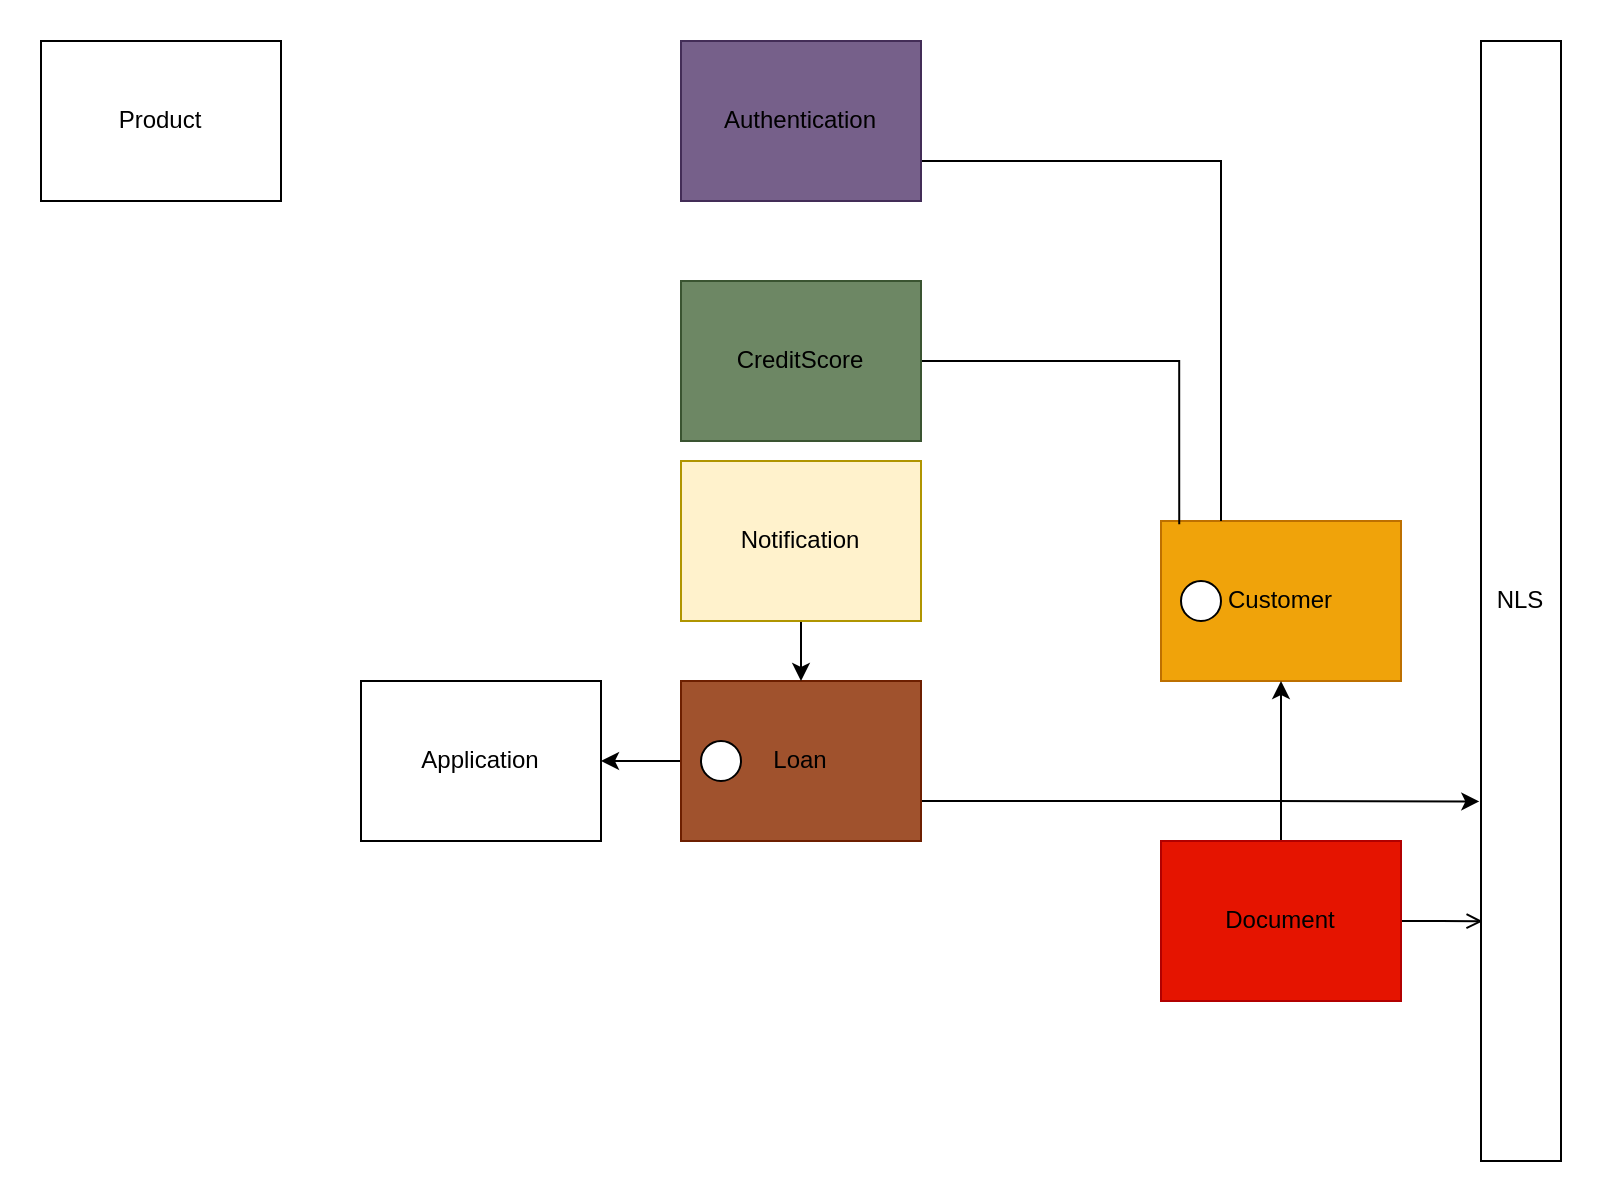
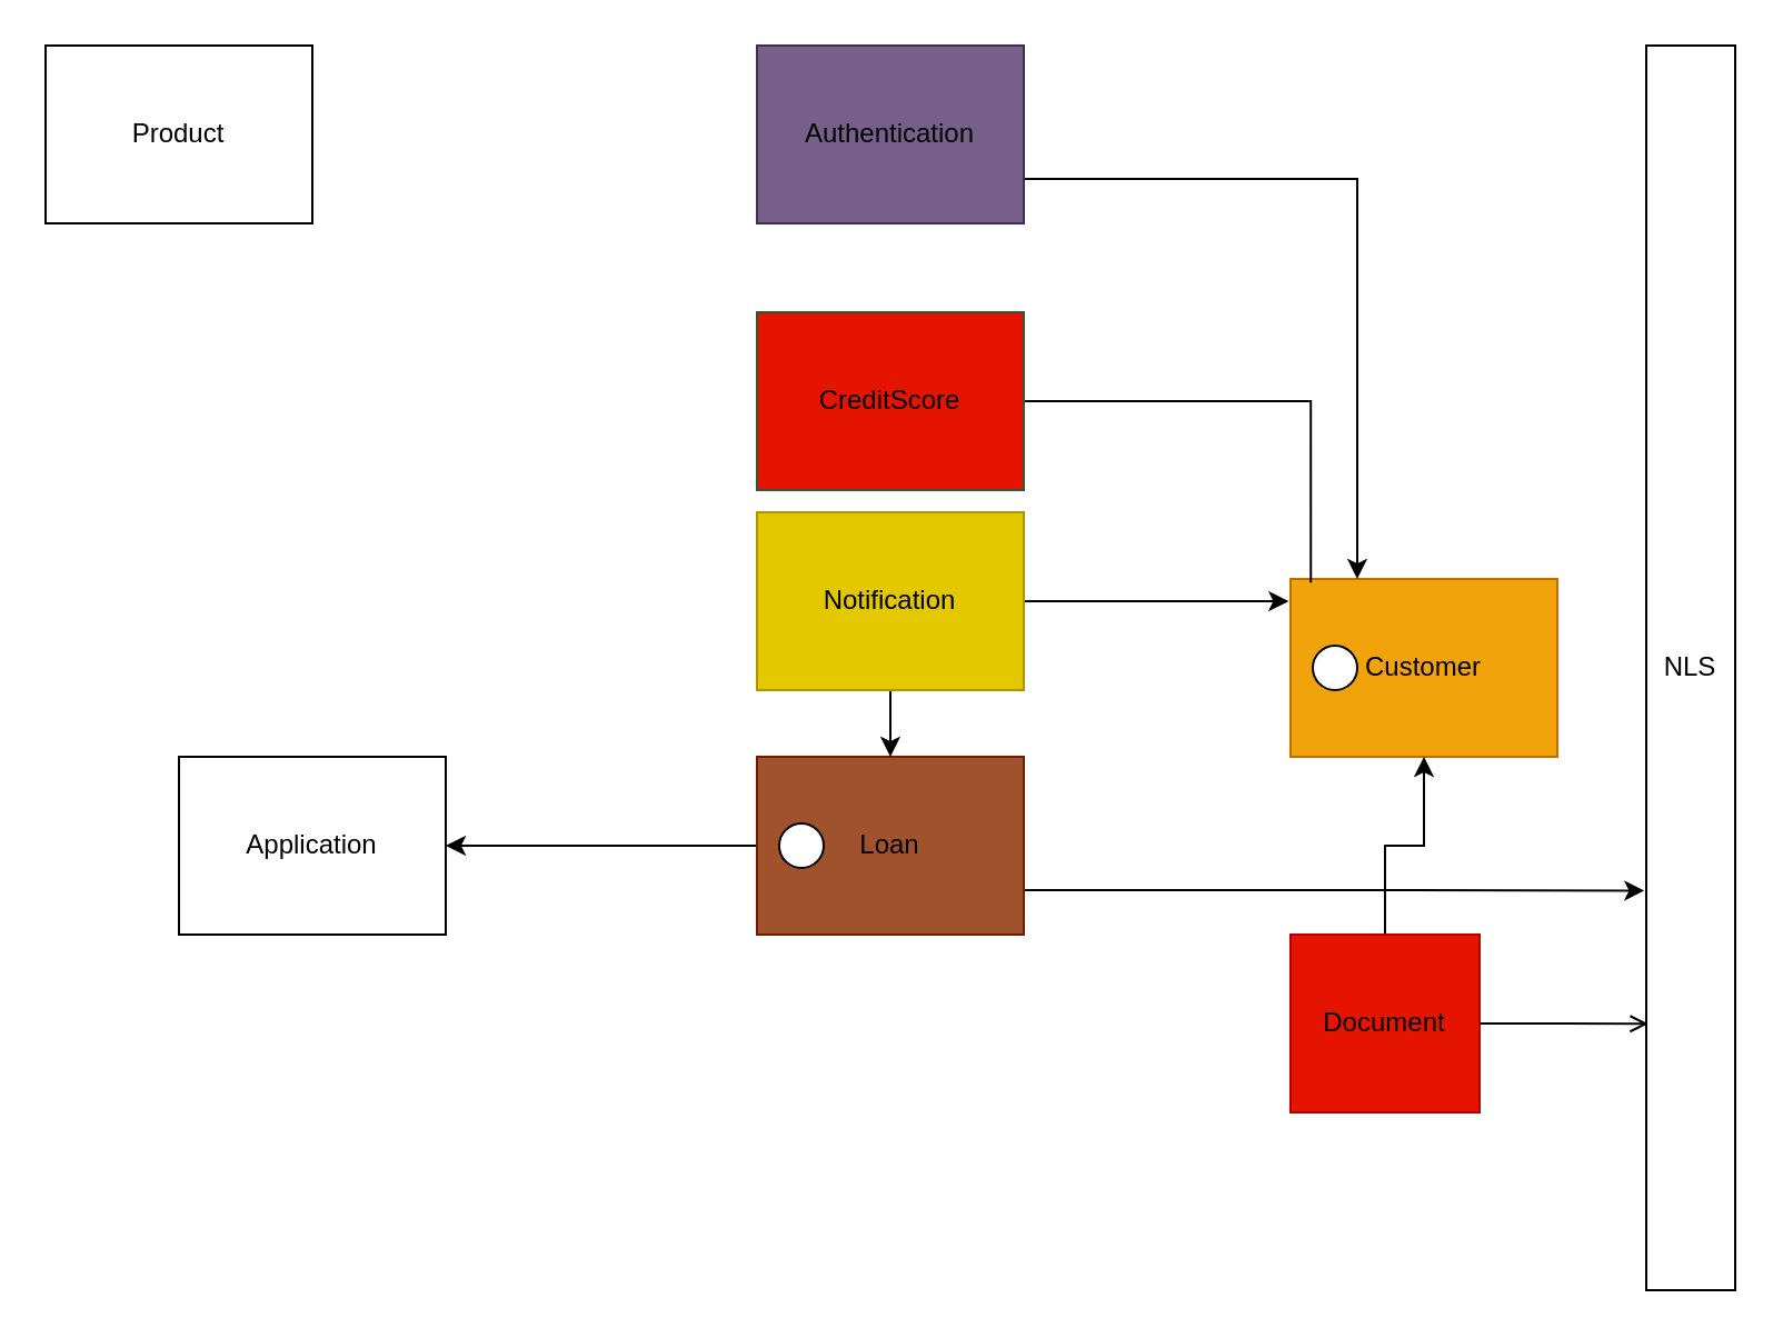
  <mxCell id="0" />
  <mxCell id="1" parent="0" />
  <mxCell id="2" value="&lt;font color=&quot;#000000&quot;&gt;Customer&lt;/font&gt;" style="rounded=0;whiteSpace=wrap;html=1;fillColor=#f0a30a;strokeColor=#BD7000;fontColor=#ffffff;" vertex="1" parent="1"><mxGeometry x="580" y="260" width="120" height="80" as="geometry" /></mxCell>
  <mxCell id="3" style="edgeStyle=orthogonalEdgeStyle;rounded=0;orthogonalLoop=1;jettySize=auto;html=1;exitX=1;exitY=0.75;exitDx=0;exitDy=0;entryX=-0.021;entryY=0.679;entryDx=0;entryDy=0;entryPerimeter=0;" edge="1" parent="1" source="5" target="17"><mxGeometry relative="1" as="geometry" /></mxCell>
  <mxCell id="4" value="" style="edgeStyle=orthogonalEdgeStyle;rounded=0;orthogonalLoop=1;jettySize=auto;html=1;" edge="1" parent="1" source="5" target="18"><mxGeometry relative="1" as="geometry" /></mxCell>
  <mxCell id="5" value="&lt;font color=&quot;#000000&quot;&gt;Loan&lt;/font&gt;" style="rounded=0;whiteSpace=wrap;html=1;fillColor=#a0522d;strokeColor=#6D1F00;fontColor=#ffffff;" vertex="1" parent="1"><mxGeometry x="340" y="340" width="120" height="80" as="geometry" /></mxCell>
- <mxCell id="6" style="edgeStyle=orthogonalEdgeStyle;rounded=0;orthogonalLoop=1;jettySize=auto;html=1;exitX=1;exitY=0.75;exitDx=0;exitDy=0;entryX=0.25;entryY=0;entryDx=0;entryDy=0;endArrow=none;" edge="1" parent="1" source="7" target="2"><mxGeometry relative="1" as="geometry" /></mxCell>
+ <mxCell id="6" style="edgeStyle=orthogonalEdgeStyle;rounded=0;orthogonalLoop=1;jettySize=auto;html=1;exitX=1;exitY=0.75;exitDx=0;exitDy=0;entryX=0.25;entryY=0;entryDx=0;entryDy=0;" edge="1" parent="1" source="7" target="2"><mxGeometry relative="1" as="geometry" /></mxCell>
  <mxCell id="7" value="&lt;font color=&quot;#000000&quot;&gt;Authentication&lt;/font&gt;" style="rounded=0;whiteSpace=wrap;html=1;fillColor=#76608a;strokeColor=#432D57;fontColor=#ffffff;" vertex="1" parent="1"><mxGeometry x="340" y="20" width="120" height="80" as="geometry" /></mxCell>
  <mxCell id="8" style="edgeStyle=orthogonalEdgeStyle;rounded=0;orthogonalLoop=1;jettySize=auto;html=1;exitX=1;exitY=0.5;exitDx=0;exitDy=0;entryX=0.076;entryY=0.021;entryDx=0;entryDy=0;entryPerimeter=0;endArrow=none;" edge="1" parent="1" source="9" target="2"><mxGeometry relative="1" as="geometry" /></mxCell>
- <mxCell id="9" value="&lt;font color=&quot;#000000&quot;&gt;CreditScore&lt;/font&gt;" style="rounded=0;whiteSpace=wrap;html=1;fillColor=#6d8764;strokeColor=#3A5431;fontColor=#ffffff;" vertex="1" parent="1"><mxGeometry x="340" y="140" width="120" height="80" as="geometry" /></mxCell>
+ <mxCell id="9" value="&lt;font color=&quot;#000000&quot;&gt;CreditScore&lt;/font&gt;" style="rounded=0;whiteSpace=wrap;html=1;fillColor=#e51400;strokeColor=#3A5431;fontColor=#ffffff;" vertex="1" parent="1"><mxGeometry x="340" y="140" width="120" height="80" as="geometry" /></mxCell>
  <mxCell id="10" value="" style="edgeStyle=orthogonalEdgeStyle;rounded=0;orthogonalLoop=1;jettySize=auto;html=1;" edge="1" parent="1" source="12" target="2"><mxGeometry relative="1" as="geometry" /></mxCell>
  <mxCell id="11" style="edgeStyle=orthogonalEdgeStyle;rounded=0;orthogonalLoop=1;jettySize=auto;html=1;exitX=1;exitY=0.5;exitDx=0;exitDy=0;entryX=0.021;entryY=0.786;entryDx=0;entryDy=0;entryPerimeter=0;endArrow=open;" edge="1" parent="1" source="12" target="17"><mxGeometry relative="1" as="geometry" /></mxCell>
- <mxCell id="12" value="&lt;font color=&quot;#000000&quot;&gt;Document&lt;/font&gt;" style="rounded=0;whiteSpace=wrap;html=1;fillColor=#e51400;strokeColor=#B20000;fontColor=#ffffff;" vertex="1" parent="1"><mxGeometry x="580" y="420" width="120" height="80" as="geometry" /></mxCell>
+ <mxCell id="12" value="&lt;font color=&quot;#000000&quot;&gt;Document&lt;/font&gt;" style="rounded=0;whiteSpace=wrap;html=1;fillColor=#e51400;strokeColor=#B20000;fontColor=#ffffff;" vertex="1" parent="1"><mxGeometry x="580" y="420" width="85" height="80" as="geometry" /></mxCell>
+ <mxCell id="13" style="edgeStyle=orthogonalEdgeStyle;rounded=0;orthogonalLoop=1;jettySize=auto;html=1;exitX=1;exitY=0.5;exitDx=0;exitDy=0;entryX=-0.007;entryY=0.125;entryDx=0;entryDy=0;entryPerimeter=0;" edge="1" parent="1" source="15" target="2"><mxGeometry relative="1" as="geometry" /></mxCell>
  <mxCell id="14" value="" style="edgeStyle=orthogonalEdgeStyle;rounded=0;orthogonalLoop=1;jettySize=auto;html=1;" edge="1" parent="1" source="15" target="5"><mxGeometry relative="1" as="geometry" /></mxCell>
- <mxCell id="15" value="&lt;font color=&quot;#000000&quot;&gt;Notification&lt;/font&gt;" style="rounded=0;whiteSpace=wrap;html=1;fillColor=#fff2cc;strokeColor=#B09500;fontColor=#ffffff;" vertex="1" parent="1"><mxGeometry x="340" y="230" width="120" height="80" as="geometry" /></mxCell>
+ <mxCell id="15" value="&lt;font color=&quot;#000000&quot;&gt;Notification&lt;/font&gt;" style="rounded=0;whiteSpace=wrap;html=1;fillColor=#e3c800;strokeColor=#B09500;fontColor=#ffffff;" vertex="1" parent="1"><mxGeometry x="340" y="230" width="120" height="80" as="geometry" /></mxCell>
  <mxCell id="16" value="&lt;font color=&quot;#000000&quot;&gt;Product&lt;/font&gt;" style="rounded=0;whiteSpace=wrap;html=1;" vertex="1" parent="1"><mxGeometry x="20" y="20" width="120" height="80" as="geometry" /></mxCell>
  <mxCell id="17" value="NLS" style="rounded=0;whiteSpace=wrap;html=1;" vertex="1" parent="1"><mxGeometry x="740" y="20" width="40" height="560" as="geometry" /></mxCell>
- <mxCell id="18" value="&lt;font color=&quot;#000000&quot;&gt;Application&lt;/font&gt;" style="rounded=0;whiteSpace=wrap;html=1;" vertex="1" parent="1"><mxGeometry x="180" y="340" width="120" height="80" as="geometry" /></mxCell>
+ <mxCell id="18" value="&lt;font color=&quot;#000000&quot;&gt;Application&lt;/font&gt;" style="rounded=0;whiteSpace=wrap;html=1;" vertex="1" parent="1"><mxGeometry x="80" y="340" width="120" height="80" as="geometry" /></mxCell>
  <mxCell id="19" value="" style="ellipse;whiteSpace=wrap;html=1;aspect=fixed;" vertex="1" parent="1"><mxGeometry x="350" y="370" width="20" height="20" as="geometry" /></mxCell>
  <mxCell id="20" value="" style="ellipse;whiteSpace=wrap;html=1;aspect=fixed;" vertex="1" parent="1"><mxGeometry x="590" y="290" width="20" height="20" as="geometry" /></mxCell>
